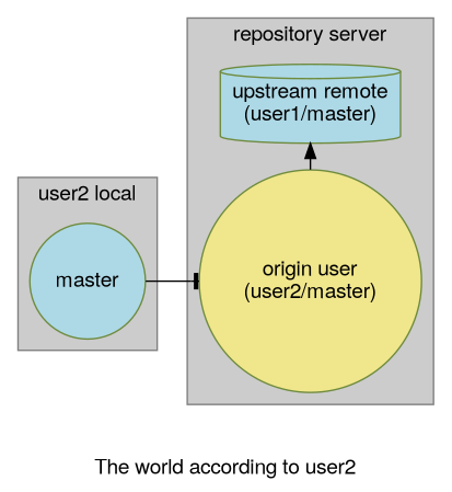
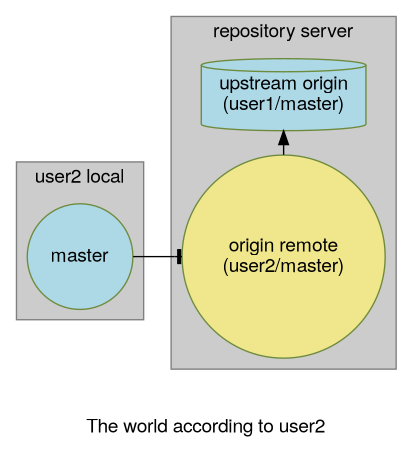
  digraph {
    fontname="helvetica, sans"
    label="The world according to user2"
    rankdir=LR
    node [color=darkolivegreen4 fillcolor=lightblue fontname="helvetica, sans" shape=circle style=filled]
    edge [fontname="helvetica, sans"]
-   n1 [label="upstream remote\n(user1/master)" shape=cylinder]
-   n2 [fillcolor=khaki label="origin user\n(user2/master)"]
+   n1 [label="upstream origin\n(user1/master)" shape=cylinder]
+   n2 [fillcolor=khaki label="origin remote\n(user2/master)"]
    n3 [label=master]
    subgraph cluster_1 {
      color=grey50
      fillcolor=grey80
      label="repository server"
      style=filled
      subgraph sub_2 {
        color=grey50
        fillcolor=grey80
        label="repository server"
        rank=same
        style=filled
        n1
        n2
      }
    }
    subgraph cluster_3 {
      color=grey50
      fillcolor=grey80
      label="user2 local"
      style=filled
      n3
    }
    n2 -> n1 [arrowhead=normal]
    n3 -> n2 [arrowhead=tee]
  }
